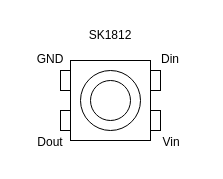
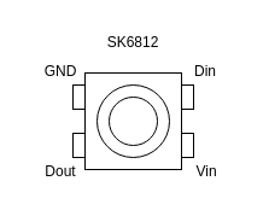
  <mxCell id="0" />
  <mxCell id="1" parent="0" />
  <mxCell id="2" value="" style="group" parent="1" vertex="1" connectable="0"><mxGeometry x="20" y="20" width="181" height="137" as="geometry" /></mxCell>
- <mxCell id="3" value="SK1812" style="text;html=1;strokeColor=none;fillColor=none;align=center;verticalAlign=middle;whiteSpace=wrap;rounded=0;" parent="2" vertex="1"><mxGeometry x="60" width="60" height="30" as="geometry" /></mxCell>
+ <mxCell id="3" value="SK6812" style="text;html=1;strokeColor=none;fillColor=none;align=center;verticalAlign=middle;whiteSpace=wrap;rounded=0;" parent="2" vertex="1"><mxGeometry x="60" width="60" height="30" as="geometry" /></mxCell>
  <mxCell id="4" value="" style="group" parent="2" vertex="1" connectable="0"><mxGeometry y="24" width="181" height="113" as="geometry" /></mxCell>
  <mxCell id="5" value="" style="whiteSpace=wrap;html=1;aspect=fixed;" parent="4" vertex="1"><mxGeometry x="50" y="16" width="80" height="80" as="geometry" /></mxCell>
  <mxCell id="6" value="" style="ellipse;whiteSpace=wrap;html=1;aspect=fixed;" parent="4" vertex="1"><mxGeometry x="60" y="26" width="60" height="60" as="geometry" /></mxCell>
  <mxCell id="7" value="" style="ellipse;whiteSpace=wrap;html=1;aspect=fixed;" parent="4" vertex="1"><mxGeometry x="70" y="36" width="40" height="40" as="geometry" /></mxCell>
  <mxCell id="8" value="" style="rounded=0;whiteSpace=wrap;html=1;" parent="4" vertex="1"><mxGeometry x="40" y="26" width="10" height="20" as="geometry" /></mxCell>
  <mxCell id="9" value="" style="rounded=0;whiteSpace=wrap;html=1;" parent="4" vertex="1"><mxGeometry x="40" y="66" width="10" height="20" as="geometry" /></mxCell>
  <mxCell id="10" value="" style="rounded=0;whiteSpace=wrap;html=1;" parent="4" vertex="1"><mxGeometry x="130" y="26" width="10" height="20" as="geometry" /></mxCell>
  <mxCell id="11" value="" style="rounded=0;whiteSpace=wrap;html=1;" parent="4" vertex="1"><mxGeometry x="130" y="66" width="10" height="20" as="geometry" /></mxCell>
  <mxCell id="12" value="GND" style="text;html=1;strokeColor=none;fillColor=none;align=center;verticalAlign=middle;whiteSpace=wrap;rounded=0;" parent="4" vertex="1"><mxGeometry width="60" height="30" as="geometry" /></mxCell>
  <mxCell id="13" value="Dout" style="text;html=1;strokeColor=none;fillColor=none;align=center;verticalAlign=middle;whiteSpace=wrap;rounded=0;" parent="4" vertex="1"><mxGeometry y="83" width="60" height="30" as="geometry" /></mxCell>
  <mxCell id="14" value="Din" style="text;html=1;strokeColor=none;fillColor=none;align=center;verticalAlign=middle;whiteSpace=wrap;rounded=0;" parent="4" vertex="1"><mxGeometry x="120" width="60" height="30" as="geometry" /></mxCell>
  <mxCell id="15" value="Vin" style="text;html=1;strokeColor=none;fillColor=none;align=center;verticalAlign=middle;whiteSpace=wrap;rounded=0;" parent="4" vertex="1"><mxGeometry x="121" y="83" width="60" height="30" as="geometry" /></mxCell>
